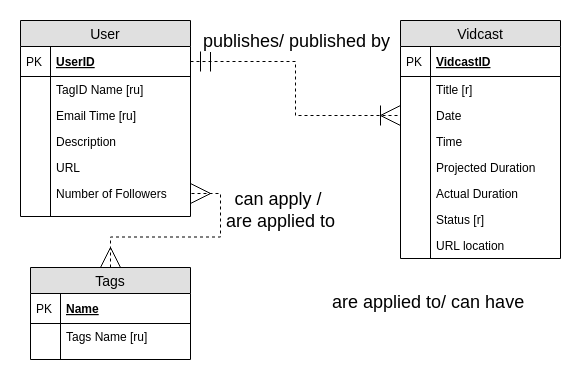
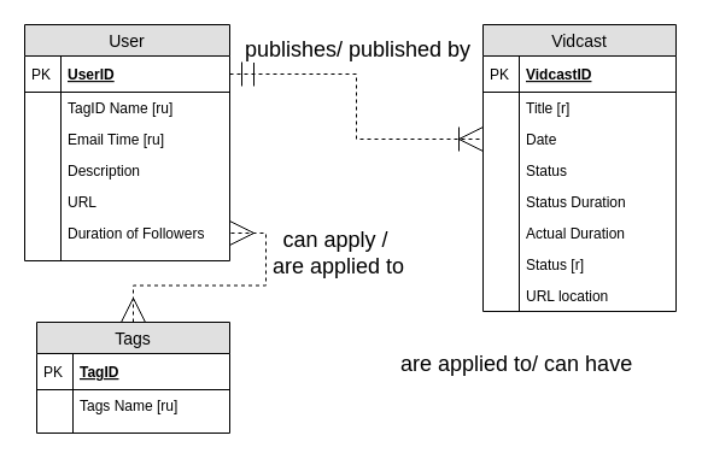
  <mxCell id="0" />
  <mxCell id="1" parent="0" />
  <mxCell id="2" value="User" parent="1" style="swimlane;fontStyle=0;childLayout=stackLayout;horizontal=1;startSize=26;fillColor=#e0e0e0;horizontalStack=0;resizeParent=1;resizeParentMax=0;resizeLast=0;collapsible=1;marginBottom=0;swimlaneFillColor=#ffffff;align=center;fontSize=14;" vertex="1"><mxGeometry as="geometry" y="20" x="20" width="170" height="196" /></mxCell>
  <mxCell id="3" value="UserID" parent="2" style="shape=partialRectangle;top=0;left=0;right=0;bottom=1;align=left;verticalAlign=middle;fillColor=none;spacingLeft=34;spacingRight=4;overflow=hidden;rotatable=0;points=[[0,0.5],[1,0.5]];portConstraint=eastwest;dropTarget=0;fontStyle=5;fontSize=12;" vertex="1"><mxGeometry as="geometry" y="26" width="170" height="30" /></mxCell>
  <mxCell id="4" value="PK" parent="3" style="shape=partialRectangle;top=0;left=0;bottom=0;fillColor=none;align=left;verticalAlign=middle;spacingLeft=4;spacingRight=4;overflow=hidden;rotatable=0;points=[];portConstraint=eastwest;part=1;fontSize=12;" vertex="1" connectable="0"><mxGeometry as="geometry" width="30" height="30" /></mxCell>
  <mxCell id="5" value="TagID Name [ru]" parent="2" style="shape=partialRectangle;top=0;left=0;right=0;bottom=0;align=left;verticalAlign=top;fillColor=none;spacingLeft=34;spacingRight=4;overflow=hidden;rotatable=0;points=[[0,0.5],[1,0.5]];portConstraint=eastwest;dropTarget=0;fontSize=12;" vertex="1"><mxGeometry as="geometry" y="56" width="170" height="26" /></mxCell>
  <mxCell id="6" value="" parent="5" style="shape=partialRectangle;top=0;left=0;bottom=0;fillColor=none;align=left;verticalAlign=top;spacingLeft=4;spacingRight=4;overflow=hidden;rotatable=0;points=[];portConstraint=eastwest;part=1;fontSize=12;" vertex="1" connectable="0"><mxGeometry as="geometry" width="30" height="26" /></mxCell>
  <mxCell id="7" value="Email Time [ru]" parent="2" style="shape=partialRectangle;top=0;left=0;right=0;bottom=0;align=left;verticalAlign=top;fillColor=none;spacingLeft=34;spacingRight=4;overflow=hidden;rotatable=0;points=[[0,0.5],[1,0.5]];portConstraint=eastwest;dropTarget=0;fontSize=12;" vertex="1"><mxGeometry as="geometry" y="82" width="170" height="26" /></mxCell>
  <mxCell id="8" value="" parent="7" style="shape=partialRectangle;top=0;left=0;bottom=0;fillColor=none;align=left;verticalAlign=top;spacingLeft=4;spacingRight=4;overflow=hidden;rotatable=0;points=[];portConstraint=eastwest;part=1;fontSize=12;" vertex="1" connectable="0"><mxGeometry as="geometry" width="30" height="26" /></mxCell>
  <mxCell id="9" value="Description" parent="2" style="shape=partialRectangle;top=0;left=0;right=0;bottom=0;align=left;verticalAlign=top;fillColor=none;spacingLeft=34;spacingRight=4;overflow=hidden;rotatable=0;points=[[0,0.5],[1,0.5]];portConstraint=eastwest;dropTarget=0;fontSize=12;" vertex="1"><mxGeometry as="geometry" y="108" width="170" height="26" /></mxCell>
  <mxCell id="10" value="" parent="9" style="shape=partialRectangle;top=0;left=0;bottom=0;fillColor=none;align=left;verticalAlign=top;spacingLeft=4;spacingRight=4;overflow=hidden;rotatable=0;points=[];portConstraint=eastwest;part=1;fontSize=12;" vertex="1" connectable="0"><mxGeometry as="geometry" width="30" height="26" /></mxCell>
  <mxCell id="11" value="URL" parent="2" style="shape=partialRectangle;top=0;left=0;right=0;bottom=0;align=left;verticalAlign=top;fillColor=none;spacingLeft=34;spacingRight=4;overflow=hidden;rotatable=0;points=[[0,0.5],[1,0.5]];portConstraint=eastwest;dropTarget=0;fontSize=12;" vertex="1"><mxGeometry as="geometry" y="134" width="170" height="26" /></mxCell>
  <mxCell id="12" value="" parent="11" style="shape=partialRectangle;top=0;left=0;bottom=0;fillColor=none;align=left;verticalAlign=top;spacingLeft=4;spacingRight=4;overflow=hidden;rotatable=0;points=[];portConstraint=eastwest;part=1;fontSize=12;" vertex="1" connectable="0"><mxGeometry as="geometry" width="30" height="26" /></mxCell>
- <mxCell id="13" value="Number of Followers" parent="2" style="shape=partialRectangle;top=0;left=0;right=0;bottom=0;align=left;verticalAlign=top;fillColor=none;spacingLeft=34;spacingRight=4;overflow=hidden;rotatable=0;points=[[0,0.5],[1,0.5]];portConstraint=eastwest;dropTarget=0;fontSize=12;" vertex="1"><mxGeometry as="geometry" y="160" width="170" height="26" /></mxCell>
+ <mxCell id="13" value="Duration of Followers" parent="2" style="shape=partialRectangle;top=0;left=0;right=0;bottom=0;align=left;verticalAlign=top;fillColor=none;spacingLeft=34;spacingRight=4;overflow=hidden;rotatable=0;points=[[0,0.5],[1,0.5]];portConstraint=eastwest;dropTarget=0;fontSize=12;" vertex="1"><mxGeometry as="geometry" y="160" width="170" height="26" /></mxCell>
  <mxCell id="14" value="" parent="13" style="shape=partialRectangle;top=0;left=0;bottom=0;fillColor=none;align=left;verticalAlign=top;spacingLeft=4;spacingRight=4;overflow=hidden;rotatable=0;points=[];portConstraint=eastwest;part=1;fontSize=12;" vertex="1" connectable="0"><mxGeometry as="geometry" width="30" height="26" /></mxCell>
  <mxCell id="15" value="" parent="2" style="shape=partialRectangle;top=0;left=0;right=0;bottom=0;align=left;verticalAlign=top;fillColor=none;spacingLeft=34;spacingRight=4;overflow=hidden;rotatable=0;points=[[0,0.5],[1,0.5]];portConstraint=eastwest;dropTarget=0;fontSize=12;" vertex="1"><mxGeometry as="geometry" y="186" width="170" height="10" /></mxCell>
  <mxCell id="16" value="" parent="15" style="shape=partialRectangle;top=0;left=0;bottom=0;fillColor=none;align=left;verticalAlign=top;spacingLeft=4;spacingRight=4;overflow=hidden;rotatable=0;points=[];portConstraint=eastwest;part=1;fontSize=12;" vertex="1" connectable="0"><mxGeometry as="geometry" width="30" height="10" /></mxCell>
  <mxCell id="17" value="Vidcast" parent="1" style="swimlane;fontStyle=0;childLayout=stackLayout;horizontal=1;startSize=26;fillColor=#e0e0e0;horizontalStack=0;resizeParent=1;resizeParentMax=0;resizeLast=0;collapsible=1;marginBottom=0;swimlaneFillColor=#ffffff;align=center;fontSize=14;" vertex="1"><mxGeometry as="geometry" y="20" x="400" width="160" height="238" /></mxCell>
  <mxCell id="18" value="VidcastID" parent="17" style="shape=partialRectangle;top=0;left=0;right=0;bottom=1;align=left;verticalAlign=middle;fillColor=none;spacingLeft=34;spacingRight=4;overflow=hidden;rotatable=0;points=[[0,0.5],[1,0.5]];portConstraint=eastwest;dropTarget=0;fontStyle=5;fontSize=12;" vertex="1"><mxGeometry as="geometry" y="26" width="160" height="30" /></mxCell>
  <mxCell id="19" value="PK" parent="18" style="shape=partialRectangle;top=0;left=0;bottom=0;fillColor=none;align=left;verticalAlign=middle;spacingLeft=4;spacingRight=4;overflow=hidden;rotatable=0;points=[];portConstraint=eastwest;part=1;fontSize=12;" vertex="1" connectable="0"><mxGeometry as="geometry" width="30" height="30" /></mxCell>
  <mxCell id="20" value="Title [r]" parent="17" style="shape=partialRectangle;top=0;left=0;right=0;bottom=0;align=left;verticalAlign=top;fillColor=none;spacingLeft=34;spacingRight=4;overflow=hidden;rotatable=0;points=[[0,0.5],[1,0.5]];portConstraint=eastwest;dropTarget=0;fontSize=12;" vertex="1"><mxGeometry as="geometry" y="56" width="160" height="26" /></mxCell>
  <mxCell id="21" value="" parent="20" style="shape=partialRectangle;top=0;left=0;bottom=0;fillColor=none;align=left;verticalAlign=top;spacingLeft=4;spacingRight=4;overflow=hidden;rotatable=0;points=[];portConstraint=eastwest;part=1;fontSize=12;" vertex="1" connectable="0"><mxGeometry as="geometry" width="30" height="26" /></mxCell>
  <mxCell id="22" value="Date" parent="17" style="shape=partialRectangle;top=0;left=0;right=0;bottom=0;align=left;verticalAlign=top;fillColor=none;spacingLeft=34;spacingRight=4;overflow=hidden;rotatable=0;points=[[0,0.5],[1,0.5]];portConstraint=eastwest;dropTarget=0;fontSize=12;" vertex="1"><mxGeometry as="geometry" y="82" width="160" height="26" /></mxCell>
  <mxCell id="23" value="" parent="22" style="shape=partialRectangle;top=0;left=0;bottom=0;fillColor=none;align=left;verticalAlign=top;spacingLeft=4;spacingRight=4;overflow=hidden;rotatable=0;points=[];portConstraint=eastwest;part=1;fontSize=12;" vertex="1" connectable="0"><mxGeometry as="geometry" width="30" height="26" /></mxCell>
- <mxCell id="24" value="Time" parent="17" style="shape=partialRectangle;top=0;left=0;right=0;bottom=0;align=left;verticalAlign=top;fillColor=none;spacingLeft=34;spacingRight=4;overflow=hidden;rotatable=0;points=[[0,0.5],[1,0.5]];portConstraint=eastwest;dropTarget=0;fontSize=12;" vertex="1"><mxGeometry as="geometry" y="108" width="160" height="26" /></mxCell>
+ <mxCell id="24" value="Status" parent="17" style="shape=partialRectangle;top=0;left=0;right=0;bottom=0;align=left;verticalAlign=top;fillColor=none;spacingLeft=34;spacingRight=4;overflow=hidden;rotatable=0;points=[[0,0.5],[1,0.5]];portConstraint=eastwest;dropTarget=0;fontSize=12;" vertex="1"><mxGeometry as="geometry" y="108" width="160" height="26" /></mxCell>
  <mxCell id="25" value="" parent="24" style="shape=partialRectangle;top=0;left=0;bottom=0;fillColor=none;align=left;verticalAlign=top;spacingLeft=4;spacingRight=4;overflow=hidden;rotatable=0;points=[];portConstraint=eastwest;part=1;fontSize=12;" vertex="1" connectable="0"><mxGeometry as="geometry" width="30" height="26" /></mxCell>
- <mxCell id="26" value="Projected Duration" parent="17" style="shape=partialRectangle;top=0;left=0;right=0;bottom=0;align=left;verticalAlign=top;fillColor=none;spacingLeft=34;spacingRight=4;overflow=hidden;rotatable=0;points=[[0,0.5],[1,0.5]];portConstraint=eastwest;dropTarget=0;fontSize=12;" vertex="1"><mxGeometry as="geometry" y="134" width="160" height="26" /></mxCell>
+ <mxCell id="26" value="Status Duration" parent="17" style="shape=partialRectangle;top=0;left=0;right=0;bottom=0;align=left;verticalAlign=top;fillColor=none;spacingLeft=34;spacingRight=4;overflow=hidden;rotatable=0;points=[[0,0.5],[1,0.5]];portConstraint=eastwest;dropTarget=0;fontSize=12;" vertex="1"><mxGeometry as="geometry" y="134" width="160" height="26" /></mxCell>
  <mxCell id="27" value="" parent="26" style="shape=partialRectangle;top=0;left=0;bottom=0;fillColor=none;align=left;verticalAlign=top;spacingLeft=4;spacingRight=4;overflow=hidden;rotatable=0;points=[];portConstraint=eastwest;part=1;fontSize=12;" vertex="1" connectable="0"><mxGeometry as="geometry" width="30" height="26" /></mxCell>
  <mxCell id="28" value="Actual Duration" parent="17" style="shape=partialRectangle;top=0;left=0;right=0;bottom=0;align=left;verticalAlign=top;fillColor=none;spacingLeft=34;spacingRight=4;overflow=hidden;rotatable=0;points=[[0,0.5],[1,0.5]];portConstraint=eastwest;dropTarget=0;fontSize=12;" vertex="1"><mxGeometry as="geometry" y="160" width="160" height="26" /></mxCell>
  <mxCell id="29" value="" parent="28" style="shape=partialRectangle;top=0;left=0;bottom=0;fillColor=none;align=left;verticalAlign=top;spacingLeft=4;spacingRight=4;overflow=hidden;rotatable=0;points=[];portConstraint=eastwest;part=1;fontSize=12;" vertex="1" connectable="0"><mxGeometry as="geometry" width="30" height="26" /></mxCell>
  <mxCell id="30" value="Status [r]" parent="17" style="shape=partialRectangle;top=0;left=0;right=0;bottom=0;align=left;verticalAlign=top;fillColor=none;spacingLeft=34;spacingRight=4;overflow=hidden;rotatable=0;points=[[0,0.5],[1,0.5]];portConstraint=eastwest;dropTarget=0;fontSize=12;" vertex="1"><mxGeometry as="geometry" y="186" width="160" height="26" /></mxCell>
  <mxCell id="31" value="" parent="30" style="shape=partialRectangle;top=0;left=0;bottom=0;fillColor=none;align=left;verticalAlign=top;spacingLeft=4;spacingRight=4;overflow=hidden;rotatable=0;points=[];portConstraint=eastwest;part=1;fontSize=12;" vertex="1" connectable="0"><mxGeometry as="geometry" width="30" height="26" /></mxCell>
  <mxCell id="32" value="URL location" parent="17" style="shape=partialRectangle;top=0;left=0;right=0;bottom=0;align=left;verticalAlign=top;fillColor=none;spacingLeft=34;spacingRight=4;overflow=hidden;rotatable=0;points=[[0,0.5],[1,0.5]];portConstraint=eastwest;dropTarget=0;fontSize=12;" vertex="1"><mxGeometry as="geometry" y="212" width="160" height="26" /></mxCell>
  <mxCell id="33" value="" parent="32" style="shape=partialRectangle;top=0;left=0;bottom=0;fillColor=none;align=left;verticalAlign=top;spacingLeft=4;spacingRight=4;overflow=hidden;rotatable=0;points=[];portConstraint=eastwest;part=1;fontSize=12;" vertex="1" connectable="0"><mxGeometry as="geometry" width="30" height="26" /></mxCell>
  <mxCell id="34" value="can apply /&amp;nbsp;&lt;br&gt;are applied to" parent="1" style="edgeStyle=orthogonalEdgeStyle;rounded=0;orthogonalLoop=1;jettySize=auto;html=1;startArrow=ERmany;startFill=0;startSize=18;endArrow=ERmany;endFill=0;endSize=18;fontSize=18;dashed=1;" target="13" source="35" edge="1"><mxGeometry as="geometry" y="-60" x="0.561" relative="1"><mxPoint as="offset" /></mxGeometry></mxCell>
  <mxCell id="35" value="Tags" parent="1" style="swimlane;fontStyle=0;childLayout=stackLayout;horizontal=1;startSize=26;fillColor=#e0e0e0;horizontalStack=0;resizeParent=1;resizeParentMax=0;resizeLast=0;collapsible=1;marginBottom=0;swimlaneFillColor=#ffffff;align=center;fontSize=14;" vertex="1"><mxGeometry as="geometry" y="267" x="30" width="160" height="92" /></mxCell>
- <mxCell id="36" value="Name" parent="35" style="shape=partialRectangle;top=0;left=0;right=0;bottom=1;align=left;verticalAlign=middle;fillColor=none;spacingLeft=34;spacingRight=4;overflow=hidden;rotatable=0;points=[[0,0.5],[1,0.5]];portConstraint=eastwest;dropTarget=0;fontStyle=5;fontSize=12;" vertex="1"><mxGeometry as="geometry" y="26" width="160" height="30" /></mxCell>
+ <mxCell id="36" value="TagID" parent="35" style="shape=partialRectangle;top=0;left=0;right=0;bottom=1;align=left;verticalAlign=middle;fillColor=none;spacingLeft=34;spacingRight=4;overflow=hidden;rotatable=0;points=[[0,0.5],[1,0.5]];portConstraint=eastwest;dropTarget=0;fontStyle=5;fontSize=12;" vertex="1"><mxGeometry as="geometry" y="26" width="160" height="30" /></mxCell>
  <mxCell id="37" value="PK" parent="36" style="shape=partialRectangle;top=0;left=0;bottom=0;fillColor=none;align=left;verticalAlign=middle;spacingLeft=4;spacingRight=4;overflow=hidden;rotatable=0;points=[];portConstraint=eastwest;part=1;fontSize=12;" vertex="1" connectable="0"><mxGeometry as="geometry" width="30" height="30" /></mxCell>
  <mxCell id="38" value="Tags Name [ru]" parent="35" style="shape=partialRectangle;top=0;left=0;right=0;bottom=0;align=left;verticalAlign=top;fillColor=none;spacingLeft=34;spacingRight=4;overflow=hidden;rotatable=0;points=[[0,0.5],[1,0.5]];portConstraint=eastwest;dropTarget=0;fontSize=12;" vertex="1"><mxGeometry as="geometry" y="56" width="160" height="26" /></mxCell>
  <mxCell id="39" value="" parent="38" style="shape=partialRectangle;top=0;left=0;bottom=0;fillColor=none;align=left;verticalAlign=top;spacingLeft=4;spacingRight=4;overflow=hidden;rotatable=0;points=[];portConstraint=eastwest;part=1;fontSize=12;" vertex="1" connectable="0"><mxGeometry as="geometry" width="30" height="26" /></mxCell>
  <mxCell id="40" value="" parent="35" style="shape=partialRectangle;top=0;left=0;right=0;bottom=0;align=left;verticalAlign=top;fillColor=none;spacingLeft=34;spacingRight=4;overflow=hidden;rotatable=0;points=[[0,0.5],[1,0.5]];portConstraint=eastwest;dropTarget=0;fontSize=12;" vertex="1"><mxGeometry as="geometry" y="82" width="160" height="10" /></mxCell>
  <mxCell id="41" value="" parent="40" style="shape=partialRectangle;top=0;left=0;bottom=0;fillColor=none;align=left;verticalAlign=top;spacingLeft=4;spacingRight=4;overflow=hidden;rotatable=0;points=[];portConstraint=eastwest;part=1;fontSize=12;" vertex="1" connectable="0"><mxGeometry as="geometry" width="30" height="10" /></mxCell>
  <mxCell id="42" parent="1" style="edgeStyle=orthogonalEdgeStyle;rounded=0;orthogonalLoop=1;jettySize=auto;html=1;exitX=1;exitY=0.5;exitDx=0;exitDy=0;entryX=0;entryY=0.5;entryDx=0;entryDy=0;endSize=18;startSize=18;endArrow=ERoneToMany;endFill=0;startArrow=ERmandOne;startFill=0;dashed=1;" target="22" source="3" edge="1"><mxGeometry as="geometry" relative="1" /></mxCell>
  <mxCell id="43" value="&lt;font style=&quot;font-size: 18px&quot;&gt;publishes/ published by&lt;/font&gt;" parent="42" style="text;html=1;align=center;verticalAlign=middle;resizable=0;points=[];labelBackgroundColor=#ffffff;fontSize=16;" vertex="1" connectable="0"><mxGeometry as="geometry" y="1" x="-0.255" relative="1"><mxPoint as="offset" y="-20" x="7" /></mxGeometry></mxCell>
  <mxCell id="44" value="" parent="1" style="shape=partialRectangle;top=0;left=0;right=0;bottom=0;align=left;verticalAlign=top;fillColor=none;spacingLeft=34;spacingRight=4;overflow=hidden;rotatable=0;points=[[0,0.5],[1,0.5]];portConstraint=eastwest;dropTarget=0;fontSize=12;" vertex="1"><mxGeometry as="geometry" y="190" x="400" width="160" height="10" /></mxCell>
  <mxCell id="45" value="" parent="44" style="shape=partialRectangle;top=0;left=0;bottom=0;fillColor=none;align=left;verticalAlign=top;spacingLeft=4;spacingRight=4;overflow=hidden;rotatable=0;points=[];portConstraint=eastwest;part=1;fontSize=12;" vertex="1" connectable="0"><mxGeometry as="geometry" width="30" height="10" /></mxCell>
  <mxCell id="46" value="are applied to/ can have" parent="1" style="text;html=1;fontSize=18;" vertex="1"><mxGeometry x="330" y="285" as="geometry" width="230" height="40" /></mxCell>
